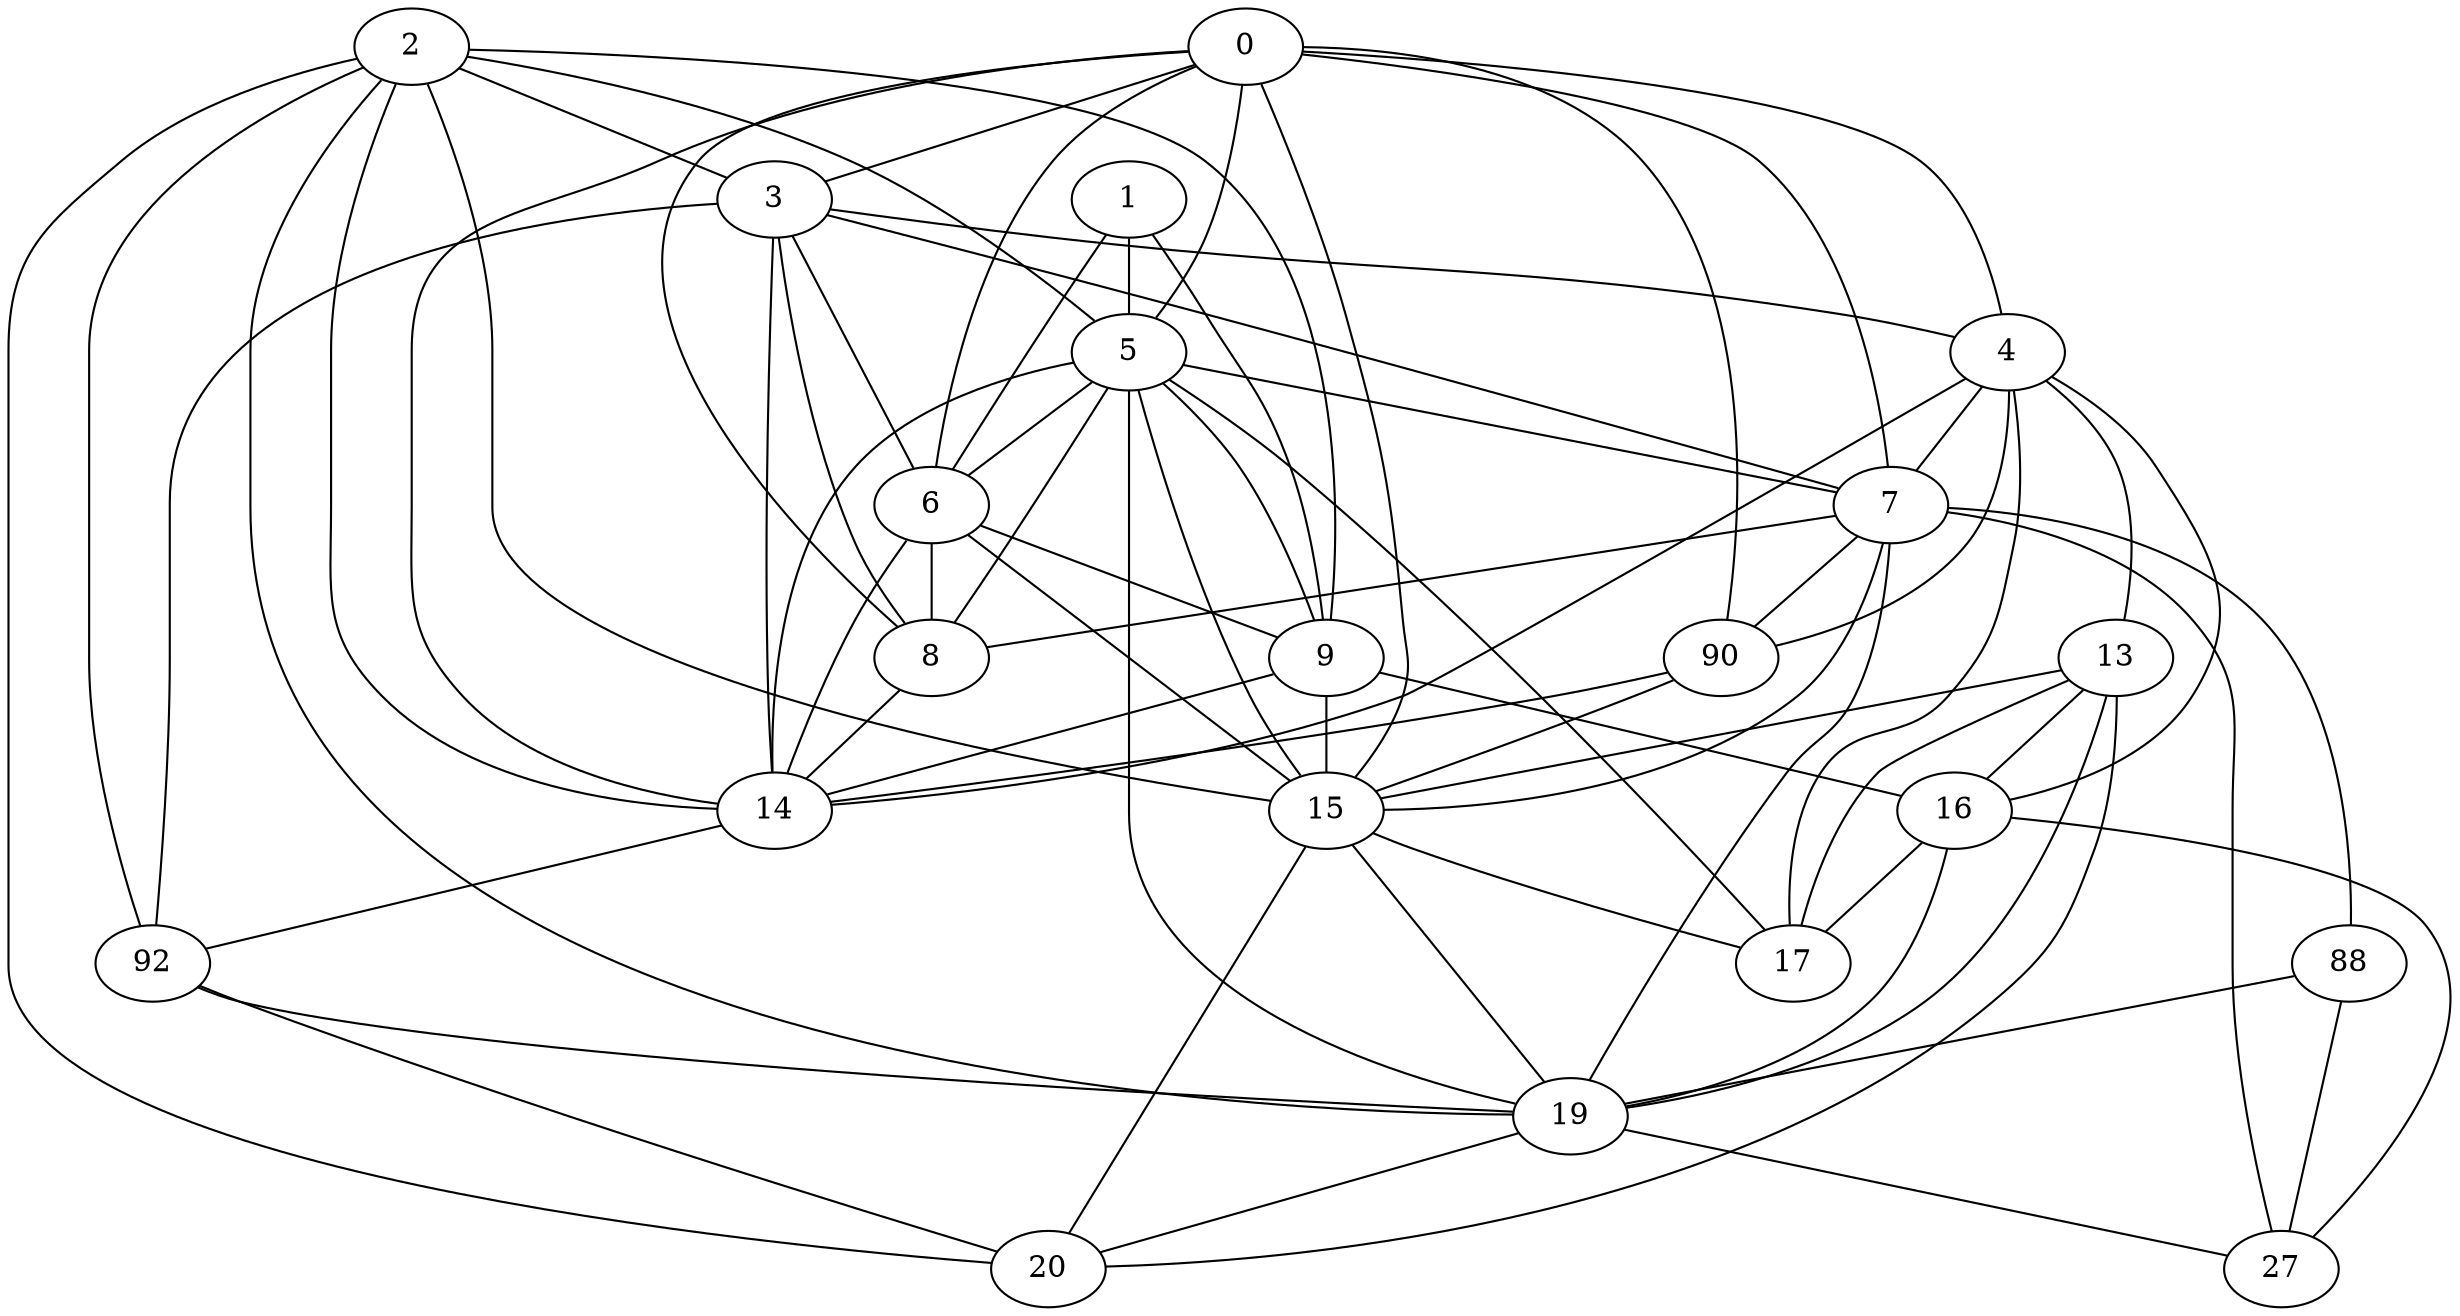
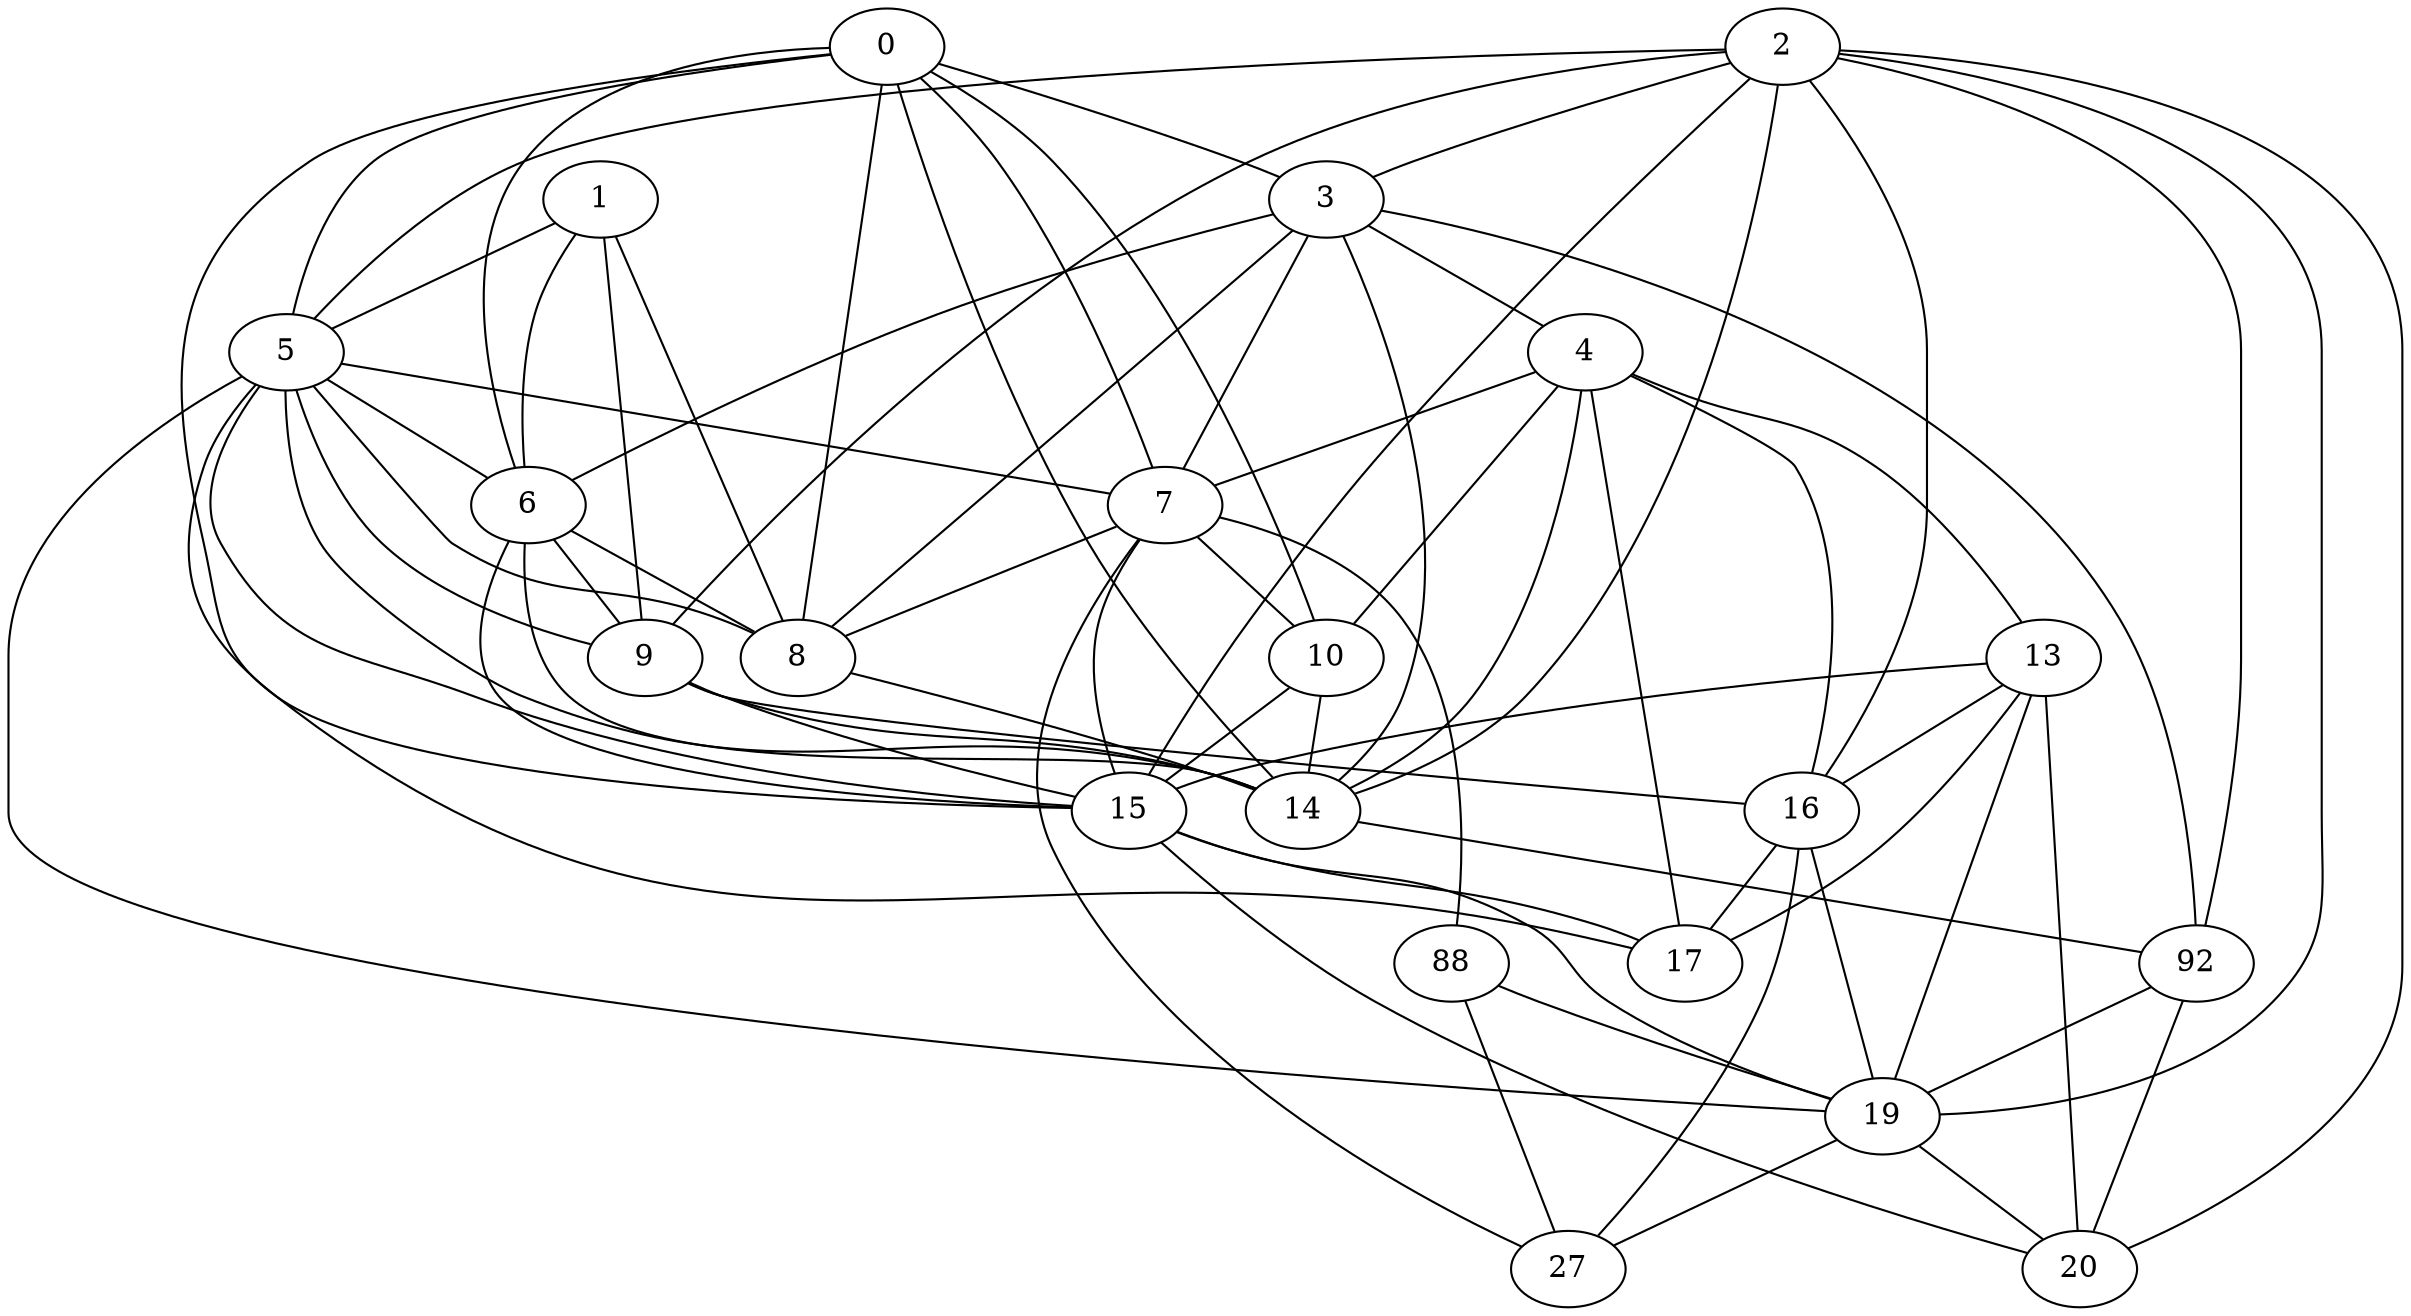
  graph {
    n1 [label=14]
    8
    n3 [label=92]
    20
    19
    0
    4
    3
    15
    7
    6
    5
-   10 [label=90]
+   10
    16
    17
    13
    n17 [label=88]
    n18 [label=27]
    9
    1
    2
    n1 -- n3
    8 -- n1
    n3 -- 20
    n3 -- 19
    19 -- 20
    19 -- n18
    0 -- n1
    0 -- 8
-   0 -- 4
    0 -- 3
    0 -- 15
    0 -- 7
    0 -- 6
    0 -- 5
    0 -- 10
    4 -- n1
    4 -- 7
    4 -- 10
    4 -- 16
    4 -- 17
    4 -- 13
    3 -- n1
    3 -- 8
    3 -- n3
    3 -- 4
    3 -- 7
    3 -- 6
    15 -- 20
    15 -- 19
    15 -- 17
    7 -- 8
-   7 -- 19
    7 -- 15
    7 -- 10
    7 -- n17
    7 -- n18
    6 -- n1
    6 -- 8
    6 -- 15
    6 -- 9
    5 -- n1
    5 -- 8
    5 -- 19
    5 -- 15
    5 -- 7
    5 -- 6
    5 -- 17
    5 -- 9
    10 -- n1
    10 -- 15
    16 -- 19
    16 -- 17
    16 -- n18
    13 -- 20
    13 -- 19
    13 -- 15
    13 -- 16
    13 -- 17
    n17 -- 19
    n17 -- n18
    9 -- n1
    9 -- 15
    9 -- 16
+   1 -- 8
    1 -- 6
    1 -- 5
    1 -- 9
    2 -- n1
    2 -- n3
    2 -- 20
    2 -- 19
    2 -- 3
    2 -- 15
    2 -- 5
+   2 -- 16
    2 -- 9
  }
